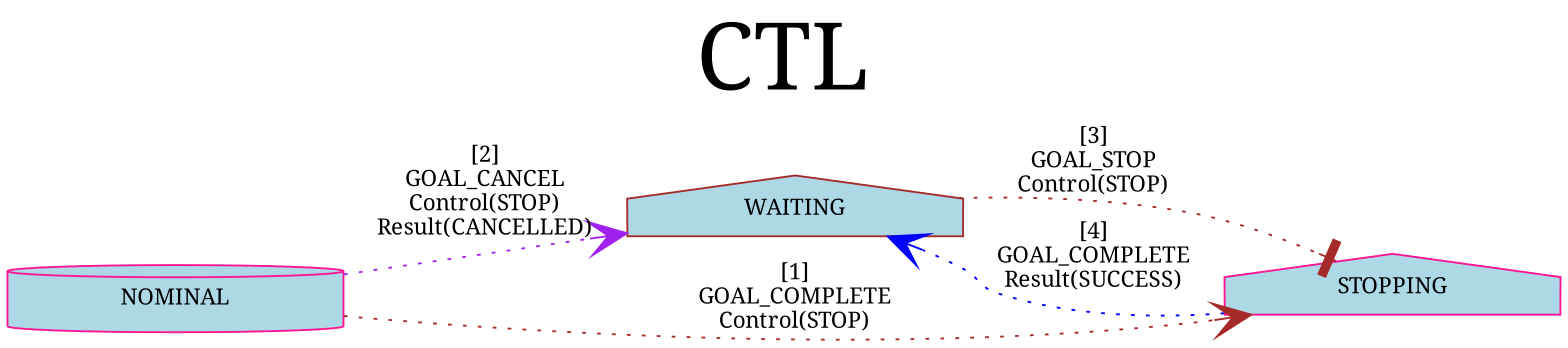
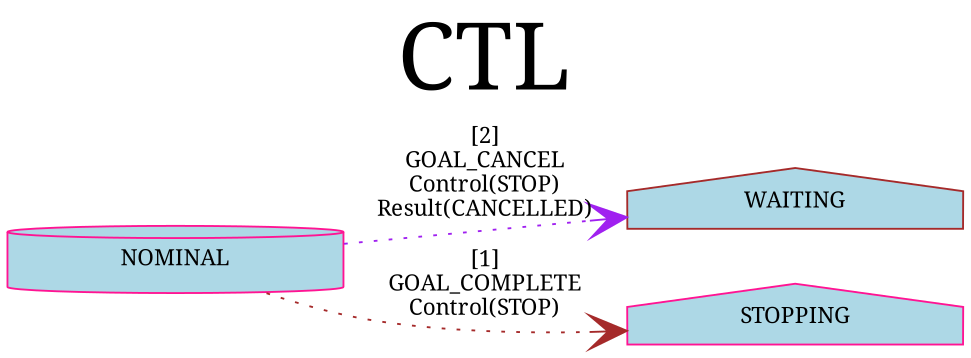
  digraph {
    fontname="Noto Serif"
    fontsize=50
    label="CTL\n"
    labelloc=t
    rankdir=LR
    node [color=deeppink fillcolor=lightblue fontname="Noto Serif" fontsize=12 shape=house style=filled]
    edge [arrowhead=vee arrowsize=2 color=brown fontname="Noto Serif" fontsize=12 style=dotted weight=2.]
    WAITING [color=brown width=2.5]
    STOPPING [width=2.5]
    NOMINAL [shape=cylinder width=2.5]
-   WAITING -> STOPPING [arrowhead=tee label="[3]\nGOAL_STOP\nControl(STOP)"]
-   STOPPING -> WAITING [color=blue label="[4]\nGOAL_COMPLETE\nResult(SUCCESS)"]
    NOMINAL -> WAITING [color=purple label="[2]\nGOAL_CANCEL\nControl(STOP)\nResult(CANCELLED)"]
    NOMINAL -> STOPPING [label="[1]\nGOAL_COMPLETE\nControl(STOP)"]
  }
